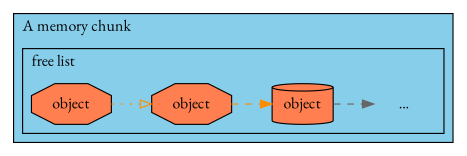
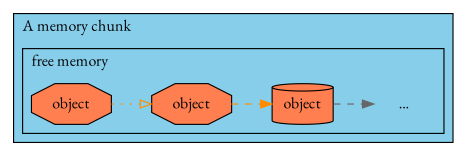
  digraph {
    rankdir=LR
    fontname="EB Garamond"
    node [fillcolor=coral shape=octagon style=filled fontname="EB Garamond"]
    edge [color=darkorange style=dashed arrowhead=normal fontname="EB Garamond"]
    n1 [label=object]
    n2 [label=object]
    n3 [label=object shape=cylinder]
    n4 [label="..." shape=plaintext fillcolor="" style=""]
    subgraph cluster_1 {
      bgcolor=skyblue
      label="A memory chunk \l"
      labeljust=l
      subgraph cluster_2 {
        bgcolor=skyblue
-       label="free list"
+       label="free memory"
        labeljust=l
        n1
        n2
        n3
        n4
      }
    }
    n1 -> n2 [style=dotted arrowhead=onormal]
    n2 -> n3
    n3 -> n4 [color=gray40]
  }
